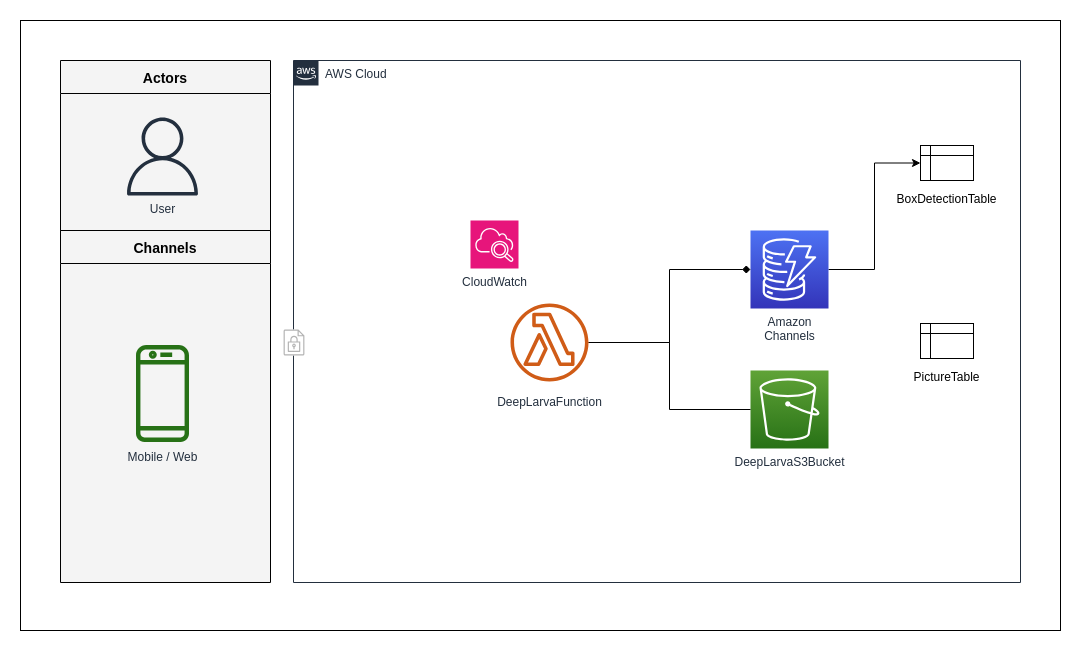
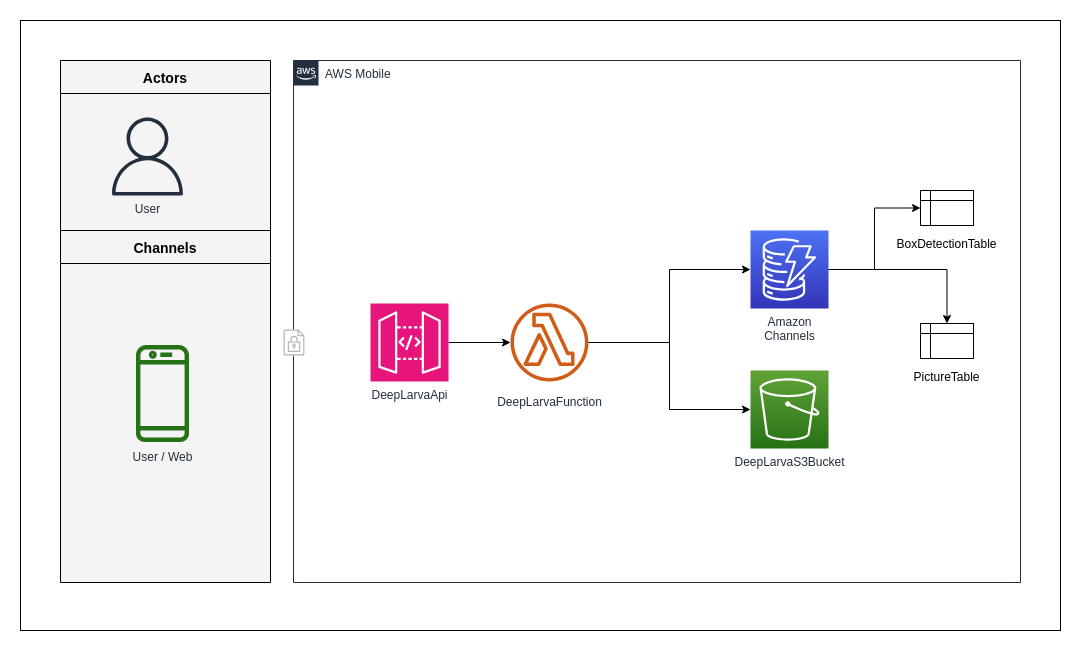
  <mxCell id="0" />
  <mxCell id="1" parent="0" />
  <mxCell id="2" value="" style="rounded=0;whiteSpace=wrap;html=1;" vertex="1" parent="1"><mxGeometry width="1040" height="610" as="geometry" x="20" y="20" /></mxCell>
- <mxCell id="3" value="AWS Cloud" style="points=[[0,0],[0.25,0],[0.5,0],[0.75,0],[1,0],[1,0.25],[1,0.5],[1,0.75],[1,1],[0.75,1],[0.5,1],[0.25,1],[0,1],[0,0.75],[0,0.5],[0,0.25]];outlineConnect=0;gradientColor=none;html=1;whiteSpace=wrap;fontSize=12;fontStyle=0;shape=mxgraph.aws4.group;grIcon=mxgraph.aws4.group_aws_cloud_alt;strokeColor=#232F3E;fillColor=none;verticalAlign=top;align=left;spacingLeft=30;fontColor=#232F3E;dashed=0;labelBackgroundColor=none;container=1;pointerEvents=0;collapsible=0;recursiveResize=0;" vertex="1" parent="1"><mxGeometry x="293" y="60" width="727" height="522" as="geometry" /></mxCell>
+ <mxCell id="3" value="AWS Mobile" style="points=[[0,0],[0.25,0],[0.5,0],[0.75,0],[1,0],[1,0.25],[1,0.5],[1,0.75],[1,1],[0.75,1],[0.5,1],[0.25,1],[0,1],[0,0.75],[0,0.5],[0,0.25]];outlineConnect=0;gradientColor=none;html=1;whiteSpace=wrap;fontSize=12;fontStyle=0;shape=mxgraph.aws4.group;grIcon=mxgraph.aws4.group_aws_cloud_alt;strokeColor=#232F3E;fillColor=none;verticalAlign=top;align=left;spacingLeft=30;fontColor=#232F3E;dashed=0;labelBackgroundColor=none;container=1;pointerEvents=0;collapsible=0;recursiveResize=0;" vertex="1" parent="1"><mxGeometry x="293" y="60" width="727" height="522" as="geometry" /></mxCell>
  <mxCell id="4" value="DeepLarvaS3Bucket" style="outlineConnect=0;fontColor=#232F3E;gradientColor=#60A337;gradientDirection=north;fillColor=#277116;strokeColor=#ffffff;dashed=0;verticalLabelPosition=bottom;verticalAlign=top;align=center;html=1;fontSize=12;fontStyle=0;aspect=fixed;shape=mxgraph.aws4.resourceIcon;resIcon=mxgraph.aws4.s3;labelBackgroundColor=none;" vertex="1" parent="3"><mxGeometry x="457" y="310" width="78" height="78" as="geometry" /></mxCell>
  <mxCell id="5" style="edgeStyle=orthogonalEdgeStyle;rounded=0;orthogonalLoop=1;jettySize=auto;html=1;entryX=0;entryY=0.5;entryDx=0;entryDy=0;" edge="1" parent="3" source="7" target="8"><mxGeometry relative="1" as="geometry" /></mxCell>
+ <mxCell id="6" style="edgeStyle=orthogonalEdgeStyle;rounded=0;orthogonalLoop=1;jettySize=auto;html=1;" edge="1" parent="3" source="7" target="9"><mxGeometry relative="1" as="geometry" /></mxCell>
  <mxCell id="7" value="Amazon&lt;br&gt;Channels&lt;br&gt;" style="outlineConnect=0;fontColor=#232F3E;gradientColor=#4D72F3;gradientDirection=north;fillColor=#3334B9;strokeColor=#ffffff;dashed=0;verticalLabelPosition=bottom;verticalAlign=top;align=center;html=1;fontSize=12;fontStyle=0;aspect=fixed;shape=mxgraph.aws4.resourceIcon;resIcon=mxgraph.aws4.dynamodb;labelBackgroundColor=#ffffff;" vertex="1" parent="3"><mxGeometry x="457.0" y="170.0" width="78" height="78" as="geometry" /></mxCell>
- <mxCell id="8" value="&lt;div&gt;&lt;br&gt;&lt;/div&gt;&lt;div&gt;&lt;br&gt;&lt;/div&gt;&lt;div&gt;&lt;br&gt;&lt;/div&gt;&lt;div&gt;&lt;br&gt;&lt;/div&gt;&lt;div&gt;&lt;br&gt;&lt;/div&gt;&lt;div&gt;BoxDetectionTable&lt;br&gt;&lt;/div&gt;" style="shape=internalStorage;whiteSpace=wrap;html=1;backgroundOutline=1;dx=10;dy=10;" vertex="1" parent="3"><mxGeometry x="627" y="85" width="53" height="35" as="geometry" /></mxCell>
+ <mxCell id="8" value="&lt;div&gt;&lt;br&gt;&lt;/div&gt;&lt;div&gt;&lt;br&gt;&lt;/div&gt;&lt;div&gt;&lt;br&gt;&lt;/div&gt;&lt;div&gt;&lt;br&gt;&lt;/div&gt;&lt;div&gt;&lt;br&gt;&lt;/div&gt;&lt;div&gt;BoxDetectionTable&lt;br&gt;&lt;/div&gt;" style="shape=internalStorage;whiteSpace=wrap;html=1;backgroundOutline=1;dx=10;dy=10;" vertex="1" parent="3"><mxGeometry x="627" y="130" width="53" height="35" as="geometry" /></mxCell>
  <mxCell id="9" value="&lt;div&gt;&lt;br&gt;&lt;/div&gt;&lt;div&gt;&lt;br&gt;&lt;/div&gt;&lt;div&gt;&lt;br&gt;&lt;/div&gt;&lt;div&gt;&lt;br&gt;&lt;/div&gt;&lt;div&gt;&lt;br&gt;&lt;/div&gt;&lt;div&gt;PictureTable&lt;br&gt;&lt;/div&gt;" style="shape=internalStorage;whiteSpace=wrap;html=1;backgroundOutline=1;dx=10;dy=10;" vertex="1" parent="3"><mxGeometry x="627" y="263" width="53" height="35" as="geometry" /></mxCell>
- <mxCell id="12" style="edgeStyle=orthogonalEdgeStyle;rounded=0;orthogonalLoop=1;jettySize=auto;html=1;endArrow=diamond;" edge="1" parent="3" source="14" target="7"><mxGeometry relative="1" as="geometry" /></mxCell>
- <mxCell id="13" style="edgeStyle=orthogonalEdgeStyle;rounded=0;orthogonalLoop=1;jettySize=auto;html=1;endArrow=none;" edge="1" parent="3" source="14" target="4"><mxGeometry relative="1" as="geometry" /></mxCell>
+ <mxCell id="10" style="edgeStyle=orthogonalEdgeStyle;rounded=0;orthogonalLoop=1;jettySize=auto;html=1;" edge="1" parent="3" source="11" target="14"><mxGeometry relative="1" as="geometry" /></mxCell>
+ <mxCell id="11" value="DeepLarvaApi" style="sketch=0;points=[[0,0,0],[0.25,0,0],[0.5,0,0],[0.75,0,0],[1,0,0],[0,1,0],[0.25,1,0],[0.5,1,0],[0.75,1,0],[1,1,0],[0,0.25,0],[0,0.5,0],[0,0.75,0],[1,0.25,0],[1,0.5,0],[1,0.75,0]];outlineConnect=0;fontColor=#232F3E;fillColor=#E7157B;strokeColor=#ffffff;dashed=0;verticalLabelPosition=bottom;verticalAlign=top;align=center;html=1;fontSize=12;fontStyle=0;aspect=fixed;shape=mxgraph.aws4.resourceIcon;resIcon=mxgraph.aws4.api_gateway;" vertex="1" parent="3"><mxGeometry x="77" y="243" width="78" height="78" as="geometry" /></mxCell>
+ <mxCell id="12" style="edgeStyle=orthogonalEdgeStyle;rounded=0;orthogonalLoop=1;jettySize=auto;html=1;" edge="1" parent="3" source="14" target="7"><mxGeometry relative="1" as="geometry" /></mxCell>
+ <mxCell id="13" style="edgeStyle=orthogonalEdgeStyle;rounded=0;orthogonalLoop=1;jettySize=auto;html=1;" edge="1" parent="3" source="14" target="4"><mxGeometry relative="1" as="geometry" /></mxCell>
  <mxCell id="14" value="DeepLarvaFunction" style="outlineConnect=0;fontColor=#232F3E;gradientColor=none;fillColor=#D05C17;strokeColor=none;dashed=0;verticalLabelPosition=bottom;verticalAlign=top;align=center;html=1;fontSize=12;fontStyle=0;aspect=fixed;pointerEvents=1;shape=mxgraph.aws4.lambda_function;labelBackgroundColor=#ffffff;spacingTop=7;" vertex="1" parent="3"><mxGeometry x="217" y="243.0" width="78" height="78" as="geometry" /></mxCell>
- <mxCell id="15" value="CloudWatch" style="sketch=0;points=[[0,0,0],[0.25,0,0],[0.5,0,0],[0.75,0,0],[1,0,0],[0,1,0],[0.25,1,0],[0.5,1,0],[0.75,1,0],[1,1,0],[0,0.25,0],[0,0.5,0],[0,0.75,0],[1,0.25,0],[1,0.5,0],[1,0.75,0]];points=[[0,0,0],[0.25,0,0],[0.5,0,0],[0.75,0,0],[1,0,0],[0,1,0],[0.25,1,0],[0.5,1,0],[0.75,1,0],[1,1,0],[0,0.25,0],[0,0.5,0],[0,0.75,0],[1,0.25,0],[1,0.5,0],[1,0.75,0]];outlineConnect=0;fontColor=#232F3E;fillColor=#E7157B;strokeColor=#ffffff;dashed=0;verticalLabelPosition=bottom;verticalAlign=top;align=center;html=1;fontSize=12;fontStyle=0;aspect=fixed;shape=mxgraph.aws4.resourceIcon;resIcon=mxgraph.aws4.cloudwatch_2;" vertex="1" parent="3"><mxGeometry x="177" y="160" width="48" height="48" as="geometry" /></mxCell>
  <mxCell id="16" value="Actors" style="swimlane;fontSize=14;align=center;swimlaneFillColor=#f4f4f4;fillColor=#f4f4f4;startSize=33;container=1;pointerEvents=0;collapsible=0;recursiveResize=0;" vertex="1" parent="1"><mxGeometry x="60" y="60" width="210" height="177" as="geometry" /></mxCell>
- <mxCell id="17" value="User" style="outlineConnect=0;fontColor=#232F3E;gradientColor=none;fillColor=#232F3E;strokeColor=none;dashed=0;verticalLabelPosition=bottom;verticalAlign=top;align=center;html=1;fontSize=12;fontStyle=0;aspect=fixed;pointerEvents=1;shape=mxgraph.aws4.user;labelBackgroundColor=none;" vertex="1" parent="16"><mxGeometry x="63" y="57" width="78" height="78" as="geometry" /></mxCell>
+ <mxCell id="17" value="User" style="outlineConnect=0;fontColor=#232F3E;gradientColor=none;fillColor=#232F3E;strokeColor=none;dashed=0;verticalLabelPosition=bottom;verticalAlign=top;align=center;html=1;fontSize=12;fontStyle=0;aspect=fixed;pointerEvents=1;shape=mxgraph.aws4.user;labelBackgroundColor=none;" vertex="1" parent="16"><mxGeometry x="48" y="57" width="78" height="78" as="geometry" /></mxCell>
  <mxCell id="18" value="Channels" style="swimlane;fontSize=14;align=center;swimlaneFillColor=#f4f4f4;fillColor=#f4f4f4;startSize=33;container=1;pointerEvents=0;collapsible=0;recursiveResize=0;" vertex="1" parent="1"><mxGeometry x="60" y="230" width="210" height="352" as="geometry" /></mxCell>
- <mxCell id="19" value="Mobile / Web" style="outlineConnect=0;fontColor=#232F3E;gradientColor=none;strokeColor=none;fillColor=#277116;dashed=0;verticalLabelPosition=bottom;verticalAlign=top;align=center;html=1;fontSize=12;fontStyle=0;shape=mxgraph.aws4.mobile_client;labelBackgroundColor=none;" vertex="1" parent="18"><mxGeometry x="75.5" y="113" width="53" height="100" as="geometry" /></mxCell>
+ <mxCell id="19" value="User / Web" style="outlineConnect=0;fontColor=#232F3E;gradientColor=none;strokeColor=none;fillColor=#277116;dashed=0;verticalLabelPosition=bottom;verticalAlign=top;align=center;html=1;fontSize=12;fontStyle=0;shape=mxgraph.aws4.mobile_client;labelBackgroundColor=none;" vertex="1" parent="18"><mxGeometry x="75.5" y="113" width="53" height="100" as="geometry" /></mxCell>
  <mxCell id="20" value="" style="group" vertex="1" connectable="0" parent="1"><mxGeometry x="283" y="329" width="21" height="26" as="geometry" /></mxCell>
  <mxCell id="21" value="" style="rounded=0;whiteSpace=wrap;html=1;labelBackgroundColor=#ffffff;fontSize=14;align=center;strokeColor=none;" vertex="1" parent="20"><mxGeometry width="21" height="26" as="geometry" /></mxCell>
  <mxCell id="22" value="" style="outlineConnect=0;fontColor=#232F3E;gradientColor=none;fillColor=#B3B3B3;strokeColor=none;dashed=0;verticalLabelPosition=bottom;verticalAlign=top;align=center;html=1;fontSize=12;fontStyle=0;aspect=fixed;pointerEvents=1;shape=mxgraph.aws4.encrypted_data;labelBackgroundColor=#ffffff;" vertex="1" parent="20"><mxGeometry width="21" height="26" as="geometry" /></mxCell>
